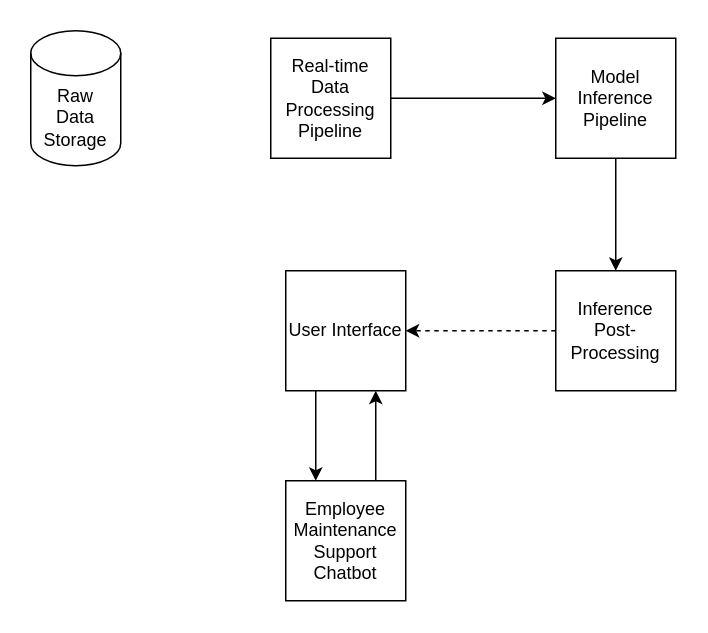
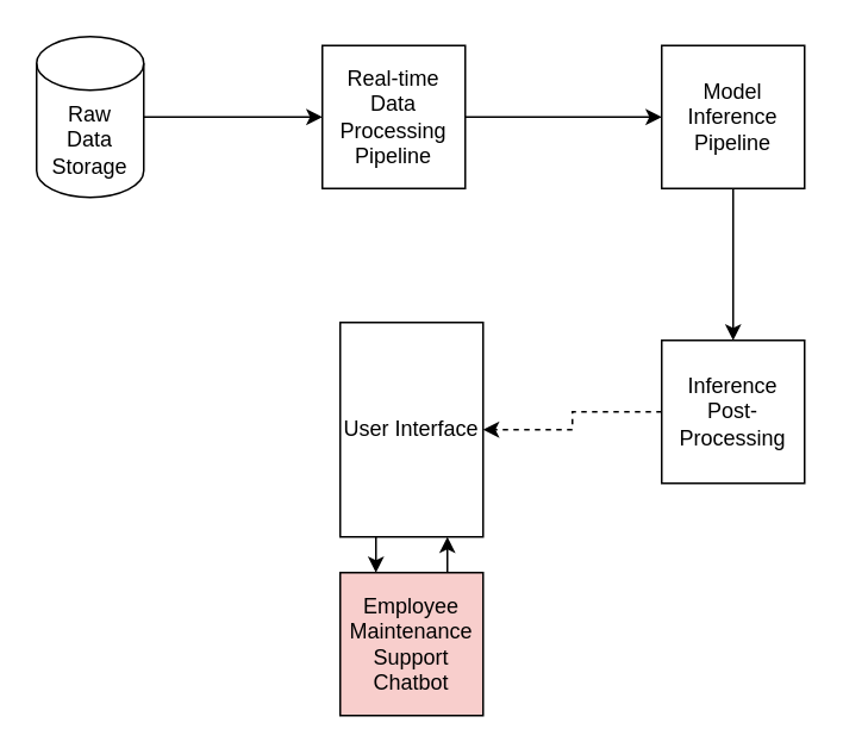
  <mxCell id="0" />
  <mxCell id="1" parent="0" />
+ <mxCell id="2" style="edgeStyle=orthogonalEdgeStyle;rounded=0;orthogonalLoop=1;jettySize=auto;html=1;entryX=0;entryY=0.5;entryDx=0;entryDy=0;" parent="1" source="3" target="5" edge="1"><mxGeometry relative="1" as="geometry" /></mxCell>
  <mxCell id="3" value="&lt;div&gt;Raw &lt;br&gt;Data Storage&lt;br&gt;&lt;/div&gt;" style="shape=cylinder3;whiteSpace=wrap;html=1;boundedLbl=1;backgroundOutline=1;size=15;" parent="1" vertex="1"><mxGeometry x="20" y="20" width="60" height="90" as="geometry" /></mxCell>
  <mxCell id="4" style="edgeStyle=orthogonalEdgeStyle;rounded=0;orthogonalLoop=1;jettySize=auto;html=1;" parent="1" source="5" target="7" edge="1"><mxGeometry relative="1" as="geometry" /></mxCell>
  <mxCell id="5" value="Real-time Data Processing Pipeline" style="whiteSpace=wrap;html=1;aspect=fixed;" parent="1" vertex="1"><mxGeometry x="180" y="25" width="80" height="80" as="geometry" /></mxCell>
  <mxCell id="6" style="edgeStyle=orthogonalEdgeStyle;rounded=0;orthogonalLoop=1;jettySize=auto;html=1;" parent="1" source="7" target="9" edge="1"><mxGeometry relative="1" as="geometry" /></mxCell>
  <mxCell id="7" value="Model Inference Pipeline" style="whiteSpace=wrap;html=1;aspect=fixed;" parent="1" vertex="1"><mxGeometry x="370" y="25" width="80" height="80" as="geometry" /></mxCell>
  <mxCell id="8" style="edgeStyle=orthogonalEdgeStyle;rounded=0;orthogonalLoop=1;jettySize=auto;html=1;exitX=0;exitY=0.5;exitDx=0;exitDy=0;dashed=1;" parent="1" source="9" target="11" edge="1"><mxGeometry relative="1" as="geometry" /></mxCell>
- <mxCell id="9" value="Inference Post-Processing" style="whiteSpace=wrap;html=1;aspect=fixed;" parent="1" vertex="1"><mxGeometry x="370" y="180" width="80" height="80" as="geometry" /></mxCell>
+ <mxCell id="9" value="Inference Post-Processing" style="whiteSpace=wrap;html=1;aspect=fixed;" parent="1" vertex="1"><mxGeometry x="370" y="190" width="80" height="80" as="geometry" /></mxCell>
  <mxCell id="10" style="edgeStyle=orthogonalEdgeStyle;rounded=0;orthogonalLoop=1;jettySize=auto;html=1;exitX=0.25;exitY=1;exitDx=0;exitDy=0;entryX=0.25;entryY=0;entryDx=0;entryDy=0;" parent="1" source="11" target="13" edge="1"><mxGeometry relative="1" as="geometry" /></mxCell>
- <mxCell id="11" value="User Interface" style="whiteSpace=wrap;html=1;aspect=fixed;" parent="1" vertex="1"><mxGeometry x="190" y="180" width="80" height="80" as="geometry" /></mxCell>
+ <mxCell id="11" value="User Interface" style="whiteSpace=wrap;html=1;aspect=fixed;" parent="1" vertex="1"><mxGeometry x="190" y="180" width="80" height="120" as="geometry" /></mxCell>
  <mxCell id="12" style="edgeStyle=orthogonalEdgeStyle;rounded=0;orthogonalLoop=1;jettySize=auto;html=1;exitX=0.75;exitY=0;exitDx=0;exitDy=0;entryX=0.75;entryY=1;entryDx=0;entryDy=0;" parent="1" source="13" target="11" edge="1"><mxGeometry relative="1" as="geometry" /></mxCell>
- <mxCell id="13" value="Employee Maintenance Support Chatbot" style="whiteSpace=wrap;html=1;aspect=fixed;" parent="1" vertex="1"><mxGeometry x="190" y="320" width="80" height="80" as="geometry" /></mxCell>
+ <mxCell id="13" value="Employee Maintenance Support Chatbot" style="whiteSpace=wrap;html=1;aspect=fixed;fillColor=#f8cecc;" parent="1" vertex="1"><mxGeometry x="190" y="320" width="80" height="80" as="geometry" /></mxCell>
